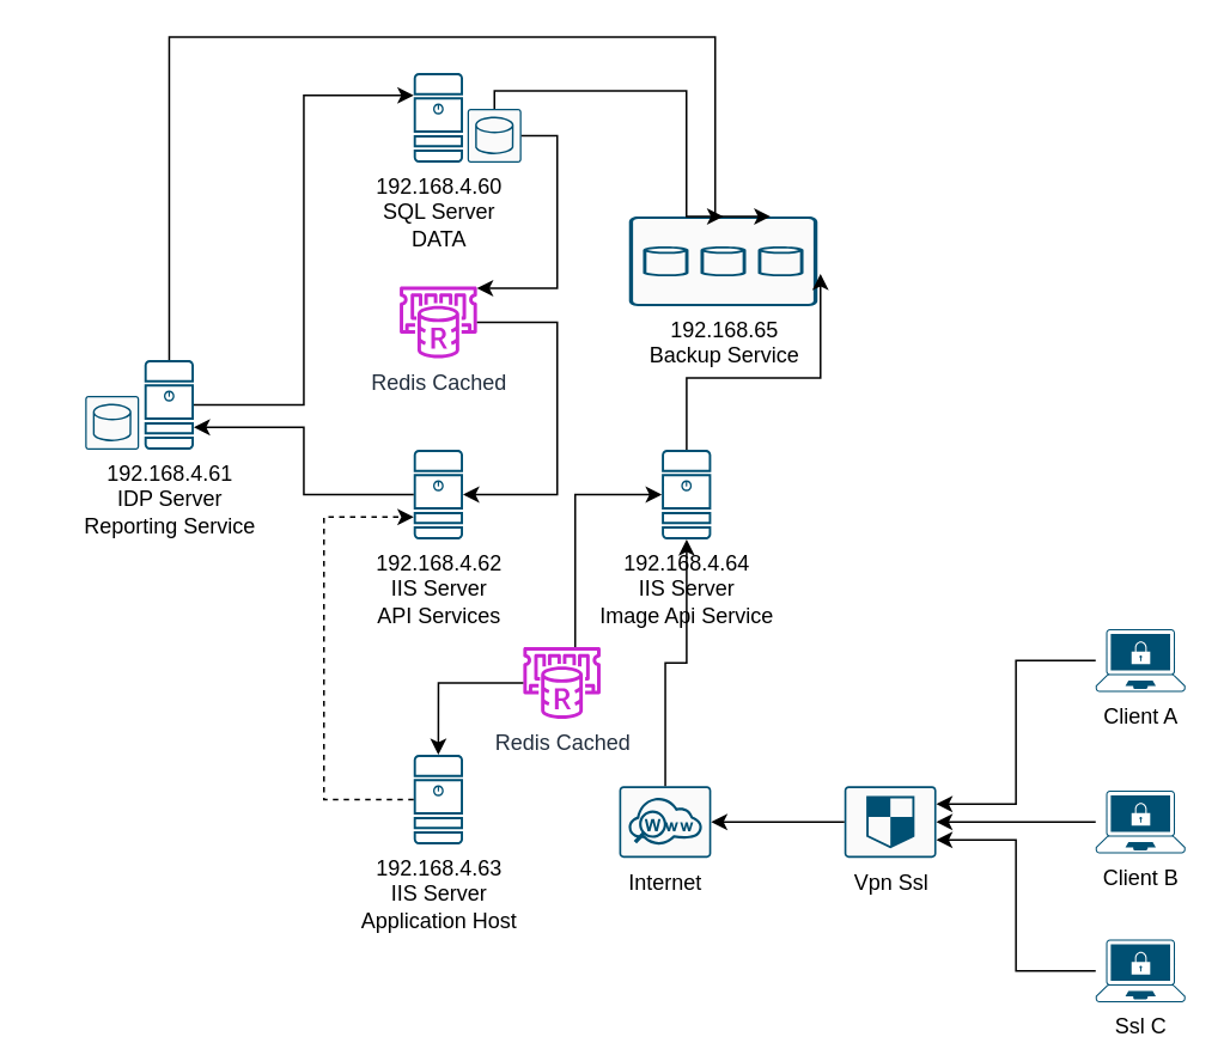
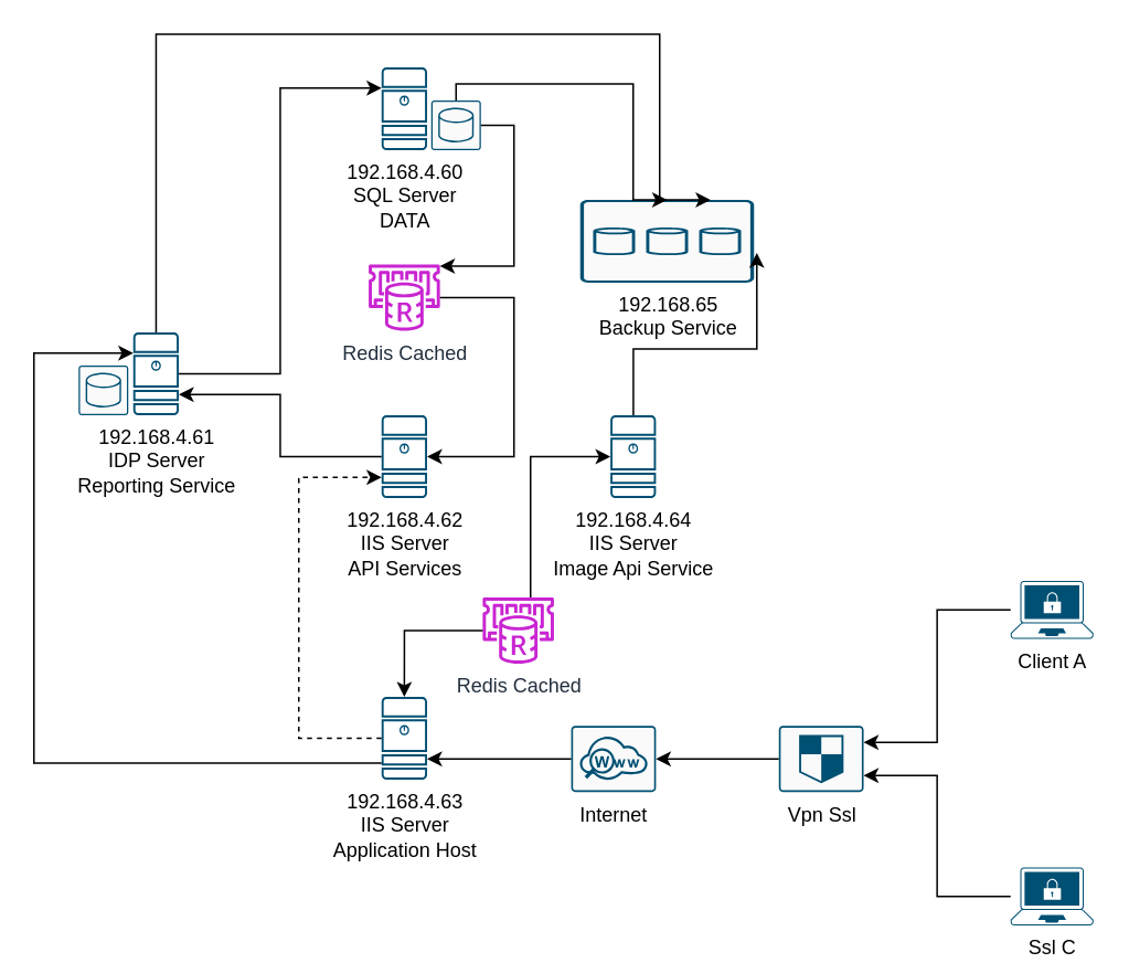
  <mxCell id="0" />
  <mxCell id="1" parent="0" />
  <mxCell id="2" value="" style="group" parent="1" vertex="1" connectable="0"><mxGeometry x="230" y="40" width="60" height="50" as="geometry" /></mxCell>
  <mxCell id="3" value="192.168.4.60&lt;br&gt;&lt;div&gt;SQL Server&lt;/div&gt;&lt;div&gt;DATA&lt;br&gt;&lt;/div&gt;" style="sketch=0;points=[[0.015,0.015,0],[0.985,0.015,0],[0.985,0.985,0],[0.015,0.985,0],[0.25,0,0],[0.5,0,0],[0.75,0,0],[1,0.25,0],[1,0.5,0],[1,0.75,0],[0.75,1,0],[0.5,1,0],[0.25,1,0],[0,0.75,0],[0,0.5,0],[0,0.25,0]];verticalLabelPosition=bottom;html=1;verticalAlign=top;aspect=fixed;align=center;pointerEvents=1;shape=mxgraph.cisco19.server;fillColor=#005073;strokeColor=none;" parent="2" vertex="1"><mxGeometry width="27.5" height="50" as="geometry" /></mxCell>
  <mxCell id="4" value="" style="sketch=0;points=[[0.015,0.015,0],[0.985,0.015,0],[0.985,0.985,0],[0.015,0.985,0],[0.25,0,0],[0.5,0,0],[0.75,0,0],[1,0.25,0],[1,0.5,0],[1,0.75,0],[0.75,1,0],[0.5,1,0],[0.25,1,0],[0,0.75,0],[0,0.5,0],[0,0.25,0]];verticalLabelPosition=bottom;html=1;verticalAlign=top;aspect=fixed;align=center;pointerEvents=1;shape=mxgraph.cisco19.rect;prIcon=database_relational;fillColor=#FAFAFA;strokeColor=#005073;" parent="2" vertex="1"><mxGeometry x="30" y="20" width="30" height="30" as="geometry" /></mxCell>
  <mxCell id="5" style="edgeStyle=orthogonalEdgeStyle;rounded=0;orthogonalLoop=1;jettySize=auto;html=1;entryX=0;entryY=0.25;entryDx=0;entryDy=0;entryPerimeter=0;" parent="1" source="7" target="3" edge="1"><mxGeometry relative="1" as="geometry" /></mxCell>
  <mxCell id="6" value="" style="group" parent="1" vertex="1" connectable="0"><mxGeometry x="50" y="200" width="57.5" height="50" as="geometry" /></mxCell>
  <mxCell id="7" value="192.168.4.61&lt;br&gt;&lt;div&gt;IDP Server&lt;/div&gt;&lt;div&gt;Reporting Service&lt;br&gt;&lt;/div&gt;" style="sketch=0;points=[[0.015,0.015,0],[0.985,0.015,0],[0.985,0.985,0],[0.015,0.985,0],[0.25,0,0],[0.5,0,0],[0.75,0,0],[1,0.25,0],[1,0.5,0],[1,0.75,0],[0.75,1,0],[0.5,1,0],[0.25,1,0],[0,0.75,0],[0,0.5,0],[0,0.25,0]];verticalLabelPosition=bottom;html=1;verticalAlign=top;aspect=fixed;align=center;pointerEvents=1;shape=mxgraph.cisco19.server;fillColor=#005073;strokeColor=none;" parent="6" vertex="1"><mxGeometry x="30" width="27.5" height="50" as="geometry" /></mxCell>
  <mxCell id="8" value="" style="sketch=0;points=[[0.015,0.015,0],[0.985,0.015,0],[0.985,0.985,0],[0.015,0.985,0],[0.25,0,0],[0.5,0,0],[0.75,0,0],[1,0.25,0],[1,0.5,0],[1,0.75,0],[0.75,1,0],[0.5,1,0],[0.25,1,0],[0,0.75,0],[0,0.5,0],[0,0.25,0]];verticalLabelPosition=bottom;html=1;verticalAlign=top;aspect=fixed;align=center;pointerEvents=1;shape=mxgraph.cisco19.rect;prIcon=database_relational;fillColor=#FAFAFA;strokeColor=#005073;" parent="6" vertex="1"><mxGeometry x="-3" y="20" width="30" height="30" as="geometry" /></mxCell>
  <mxCell id="9" value="192.168.4.62&lt;br&gt;&lt;div&gt;IIS Server&lt;br&gt;&lt;/div&gt;&lt;div&gt;API Services&lt;/div&gt;" style="sketch=0;points=[[0.015,0.015,0],[0.985,0.015,0],[0.985,0.985,0],[0.015,0.985,0],[0.25,0,0],[0.5,0,0],[0.75,0,0],[1,0.25,0],[1,0.5,0],[1,0.75,0],[0.75,1,0],[0.5,1,0],[0.25,1,0],[0,0.75,0],[0,0.5,0],[0,0.25,0]];verticalLabelPosition=bottom;html=1;verticalAlign=top;aspect=fixed;align=center;pointerEvents=1;shape=mxgraph.cisco19.server;fillColor=#005073;strokeColor=none;" parent="1" vertex="1"><mxGeometry x="230" y="250" width="27.5" height="50" as="geometry" /></mxCell>
  <mxCell id="10" style="edgeStyle=orthogonalEdgeStyle;rounded=0;orthogonalLoop=1;jettySize=auto;html=1;entryX=1;entryY=0.75;entryDx=0;entryDy=0;entryPerimeter=0;" parent="1" source="9" target="7" edge="1"><mxGeometry relative="1" as="geometry"><mxPoint x="130" y="240" as="targetPoint" /></mxGeometry></mxCell>
  <mxCell id="11" value="192.168.4.63&lt;br&gt;&lt;div&gt;IIS Server&lt;br&gt;&lt;/div&gt;&lt;div&gt;Application Host&lt;/div&gt;" style="sketch=0;points=[[0.015,0.015,0],[0.985,0.015,0],[0.985,0.985,0],[0.015,0.985,0],[0.25,0,0],[0.5,0,0],[0.75,0,0],[1,0.25,0],[1,0.5,0],[1,0.75,0],[0.75,1,0],[0.5,1,0],[0.25,1,0],[0,0.75,0],[0,0.5,0],[0,0.25,0]];verticalLabelPosition=bottom;html=1;verticalAlign=top;aspect=fixed;align=center;pointerEvents=1;shape=mxgraph.cisco19.server;fillColor=#005073;strokeColor=none;" parent="1" vertex="1"><mxGeometry x="230" y="420" width="27.5" height="50" as="geometry" /></mxCell>
  <mxCell id="12" style="edgeStyle=orthogonalEdgeStyle;rounded=0;orthogonalLoop=1;jettySize=auto;html=1;entryX=0;entryY=0.75;entryDx=0;entryDy=0;entryPerimeter=0;dashed=1;" parent="1" source="11" target="9" edge="1"><mxGeometry relative="1" as="geometry"><Array as="points"><mxPoint x="180" y="445" /><mxPoint x="180" y="288" /></Array></mxGeometry></mxCell>
+ <mxCell id="13" style="edgeStyle=orthogonalEdgeStyle;rounded=0;orthogonalLoop=1;jettySize=auto;html=1;entryX=0;entryY=0.25;entryDx=0;entryDy=0;entryPerimeter=0;" parent="1" source="11" target="7" edge="1"><mxGeometry relative="1" as="geometry"><Array as="points"><mxPoint x="20" y="460" /><mxPoint x="20" y="213" /></Array></mxGeometry></mxCell>
  <mxCell id="14" value="&lt;div&gt;192.168.65&lt;br&gt;&lt;/div&gt;&lt;div&gt;Backup Service&lt;/div&gt;" style="sketch=0;points=[[0.015,0.015,0],[0.985,0.015,0],[0.985,0.985,0],[0.015,0.985,0],[0.25,0,0],[0.5,0,0],[0.75,0,0],[1,0.25,0],[1,0.5,0],[1,0.75,0],[0.75,1,0],[0.5,1,0],[0.25,1,0],[0,0.75,0],[0,0.5,0],[0,0.25,0]];verticalLabelPosition=bottom;html=1;verticalAlign=top;aspect=fixed;align=center;pointerEvents=1;shape=mxgraph.cisco19.rect;prIcon=storage;fillColor=#FAFAFA;strokeColor=#005073;" parent="1" vertex="1"><mxGeometry x="350" y="120" width="105" height="50" as="geometry" /></mxCell>
  <mxCell id="15" style="edgeStyle=orthogonalEdgeStyle;rounded=0;orthogonalLoop=1;jettySize=auto;html=1;entryX=0.5;entryY=0;entryDx=0;entryDy=0;entryPerimeter=0;" parent="1" source="4" target="14" edge="1"><mxGeometry relative="1" as="geometry"><Array as="points"><mxPoint x="275" y="50" /><mxPoint x="382" y="50" /></Array></mxGeometry></mxCell>
  <mxCell id="16" value="&lt;div&gt;Vpn Ssl&lt;/div&gt;&lt;div&gt;&lt;br&gt;&lt;/div&gt;" style="sketch=0;points=[[0.015,0.015,0],[0.985,0.015,0],[0.985,0.985,0],[0.015,0.985,0],[0.25,0,0],[0.5,0,0],[0.75,0,0],[1,0.25,0],[1,0.5,0],[1,0.75,0],[0.75,1,0],[0.5,1,0],[0.25,1,0],[0,0.75,0],[0,0.5,0],[0,0.25,0]];verticalLabelPosition=bottom;html=1;verticalAlign=top;aspect=fixed;align=center;pointerEvents=1;shape=mxgraph.cisco19.rect;prIcon=shield;fillColor=#FAFAFA;strokeColor=#005073;" parent="1" vertex="1"><mxGeometry x="470" y="437.5" width="51.2" height="40" as="geometry" /></mxCell>
  <mxCell id="17" value="Internet" style="sketch=0;points=[[0.015,0.015,0],[0.985,0.015,0],[0.985,0.985,0],[0.015,0.985,0],[0.25,0,0],[0.5,0,0],[0.75,0,0],[1,0.25,0],[1,0.5,0],[1,0.75,0],[0.75,1,0],[0.5,1,0],[0.25,1,0],[0,0.75,0],[0,0.5,0],[0,0.25,0]];verticalLabelPosition=bottom;html=1;verticalAlign=top;aspect=fixed;align=center;pointerEvents=1;shape=mxgraph.cisco19.rect;prIcon=web_security;fillColor=#FAFAFA;strokeColor=#005073;" parent="1" vertex="1"><mxGeometry x="344.55" y="437.5" width="51.2" height="40" as="geometry" /></mxCell>
  <mxCell id="18" value="Client A" style="points=[[0.13,0.02,0],[0.5,0,0],[0.87,0.02,0],[0.885,0.4,0],[0.985,0.985,0],[0.5,1,0],[0.015,0.985,0],[0.115,0.4,0]];verticalLabelPosition=bottom;sketch=0;html=1;verticalAlign=top;aspect=fixed;align=center;pointerEvents=1;shape=mxgraph.cisco19.secure_endpoints;fillColor=#005073;strokeColor=none;" parent="1" vertex="1"><mxGeometry x="610" y="350" width="50" height="35" as="geometry" /></mxCell>
- <mxCell id="19" value="" style="edgeStyle=orthogonalEdgeStyle;rounded=0;orthogonalLoop=1;jettySize=auto;html=1;" parent="1" source="20" target="16" edge="1"><mxGeometry relative="1" as="geometry" /></mxCell>
- <mxCell id="20" value="Client B" style="points=[[0.13,0.02,0],[0.5,0,0],[0.87,0.02,0],[0.885,0.4,0],[0.985,0.985,0],[0.5,1,0],[0.015,0.985,0],[0.115,0.4,0]];verticalLabelPosition=bottom;sketch=0;html=1;verticalAlign=top;aspect=fixed;align=center;pointerEvents=1;shape=mxgraph.cisco19.secure_endpoints;fillColor=#005073;strokeColor=none;" parent="1" vertex="1"><mxGeometry x="610" y="440" width="50" height="35" as="geometry" /></mxCell>
  <mxCell id="21" value="Ssl C" style="points=[[0.13,0.02,0],[0.5,0,0],[0.87,0.02,0],[0.885,0.4,0],[0.985,0.985,0],[0.5,1,0],[0.015,0.985,0],[0.115,0.4,0]];verticalLabelPosition=bottom;sketch=0;html=1;verticalAlign=top;aspect=fixed;align=center;pointerEvents=1;shape=mxgraph.cisco19.secure_endpoints;fillColor=#005073;strokeColor=none;" parent="1" vertex="1"><mxGeometry x="610" y="523" width="50" height="35" as="geometry" /></mxCell>
  <mxCell id="22" value="192.168.4.64&lt;br&gt;&lt;div&gt;IIS Server&lt;br&gt;&lt;/div&gt;&lt;div&gt;Image Api Service&lt;br&gt;&lt;/div&gt;" style="sketch=0;points=[[0.015,0.015,0],[0.985,0.015,0],[0.985,0.985,0],[0.015,0.985,0],[0.25,0,0],[0.5,0,0],[0.75,0,0],[1,0.25,0],[1,0.5,0],[1,0.75,0],[0.75,1,0],[0.5,1,0],[0.25,1,0],[0,0.75,0],[0,0.5,0],[0,0.25,0]];verticalLabelPosition=bottom;html=1;verticalAlign=top;aspect=fixed;align=center;pointerEvents=1;shape=mxgraph.cisco19.server;fillColor=#005073;strokeColor=none;" parent="1" vertex="1"><mxGeometry x="368.25" y="250" width="27.5" height="50" as="geometry" /></mxCell>
  <mxCell id="23" style="edgeStyle=orthogonalEdgeStyle;rounded=0;orthogonalLoop=1;jettySize=auto;html=1;entryX=1.016;entryY=0.64;entryDx=0;entryDy=0;entryPerimeter=0;" parent="1" source="22" target="14" edge="1"><mxGeometry relative="1" as="geometry" /></mxCell>
  <mxCell id="24" style="edgeStyle=orthogonalEdgeStyle;rounded=0;orthogonalLoop=1;jettySize=auto;html=1;entryX=0.75;entryY=0;entryDx=0;entryDy=0;entryPerimeter=0;" parent="1" source="7" target="14" edge="1"><mxGeometry relative="1" as="geometry"><Array as="points"><mxPoint x="94" y="20" /><mxPoint x="398" y="20" /></Array></mxGeometry></mxCell>
- <mxCell id="25" style="edgeStyle=orthogonalEdgeStyle;rounded=0;orthogonalLoop=1;jettySize=auto;html=1;" parent="1" source="17" target="22" edge="1"><mxGeometry relative="1" as="geometry" /></mxCell>
+ <mxCell id="25" style="edgeStyle=orthogonalEdgeStyle;rounded=0;orthogonalLoop=1;jettySize=auto;html=1;entryX=1;entryY=0.75;entryDx=0;entryDy=0;entryPerimeter=0;" parent="1" source="17" target="11" edge="1"><mxGeometry relative="1" as="geometry" /></mxCell>
  <mxCell id="26" style="edgeStyle=orthogonalEdgeStyle;rounded=0;orthogonalLoop=1;jettySize=auto;html=1;entryX=1;entryY=0.5;entryDx=0;entryDy=0;entryPerimeter=0;" parent="1" source="16" target="17" edge="1"><mxGeometry relative="1" as="geometry" /></mxCell>
  <mxCell id="27" style="edgeStyle=orthogonalEdgeStyle;rounded=0;orthogonalLoop=1;jettySize=auto;html=1;entryX=1;entryY=0.75;entryDx=0;entryDy=0;entryPerimeter=0;" parent="1" source="21" target="16" edge="1"><mxGeometry relative="1" as="geometry" /></mxCell>
  <mxCell id="28" style="edgeStyle=orthogonalEdgeStyle;rounded=0;orthogonalLoop=1;jettySize=auto;html=1;entryX=1;entryY=0.25;entryDx=0;entryDy=0;entryPerimeter=0;" parent="1" source="18" target="16" edge="1"><mxGeometry relative="1" as="geometry" /></mxCell>
  <mxCell id="29" value="Redis Cached" style="sketch=0;outlineConnect=0;fontColor=#232F3E;gradientColor=none;fillColor=#C925D1;strokeColor=none;dashed=0;verticalLabelPosition=bottom;verticalAlign=top;align=center;html=1;fontSize=12;fontStyle=0;aspect=fixed;pointerEvents=1;shape=mxgraph.aws4.elasticache_for_redis;" vertex="1" parent="1"><mxGeometry x="221.14" y="159" width="45.22" height="40" as="geometry" /></mxCell>
  <mxCell id="30" style="edgeStyle=orthogonalEdgeStyle;rounded=0;orthogonalLoop=1;jettySize=auto;html=1;entryX=1;entryY=0.5;entryDx=0;entryDy=0;entryPerimeter=0;" edge="1" parent="1" source="29" target="9"><mxGeometry relative="1" as="geometry"><Array as="points"><mxPoint x="310" y="179" /><mxPoint x="310" y="275" /></Array></mxGeometry></mxCell>
  <mxCell id="31" style="edgeStyle=orthogonalEdgeStyle;rounded=0;orthogonalLoop=1;jettySize=auto;html=1;" edge="1" parent="1" source="4" target="29"><mxGeometry relative="1" as="geometry"><Array as="points"><mxPoint x="310" y="75" /><mxPoint x="310" y="160" /></Array></mxGeometry></mxCell>
  <mxCell id="32" value="Redis Cached" style="sketch=0;outlineConnect=0;fontColor=#232F3E;gradientColor=none;fillColor=#C925D1;strokeColor=none;dashed=0;verticalLabelPosition=bottom;verticalAlign=top;align=center;html=1;fontSize=12;fontStyle=0;aspect=fixed;pointerEvents=1;shape=mxgraph.aws4.elasticache_for_redis;" vertex="1" parent="1"><mxGeometry x="290" y="360" width="45.22" height="40" as="geometry" /></mxCell>
  <mxCell id="33" style="edgeStyle=orthogonalEdgeStyle;rounded=0;orthogonalLoop=1;jettySize=auto;html=1;entryX=0;entryY=0.5;entryDx=0;entryDy=0;entryPerimeter=0;" edge="1" parent="1" source="32" target="22"><mxGeometry relative="1" as="geometry"><Array as="points"><mxPoint x="320" y="275" /></Array></mxGeometry></mxCell>
  <mxCell id="34" style="edgeStyle=orthogonalEdgeStyle;rounded=0;orthogonalLoop=1;jettySize=auto;html=1;entryX=0.5;entryY=0;entryDx=0;entryDy=0;entryPerimeter=0;" edge="1" parent="1" source="32" target="11"><mxGeometry relative="1" as="geometry" /></mxCell>
